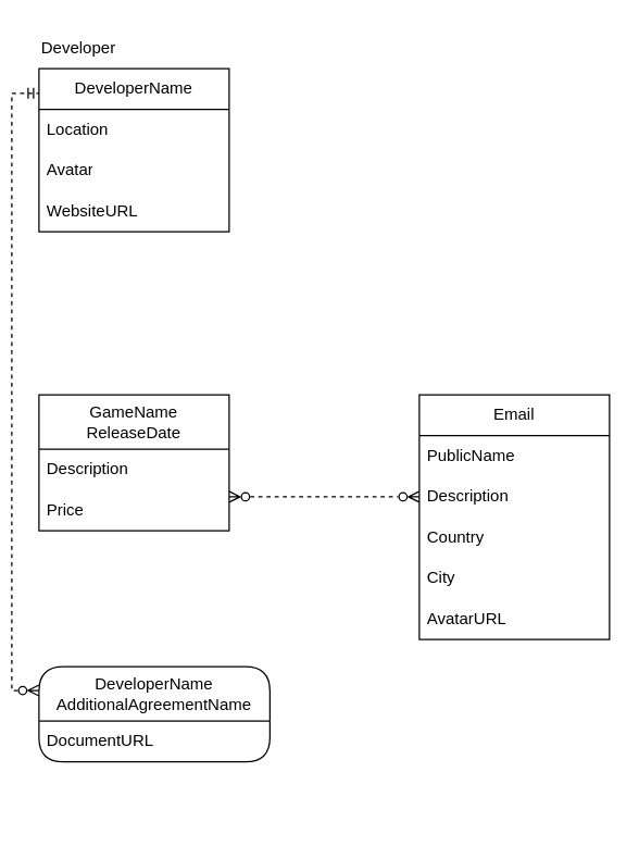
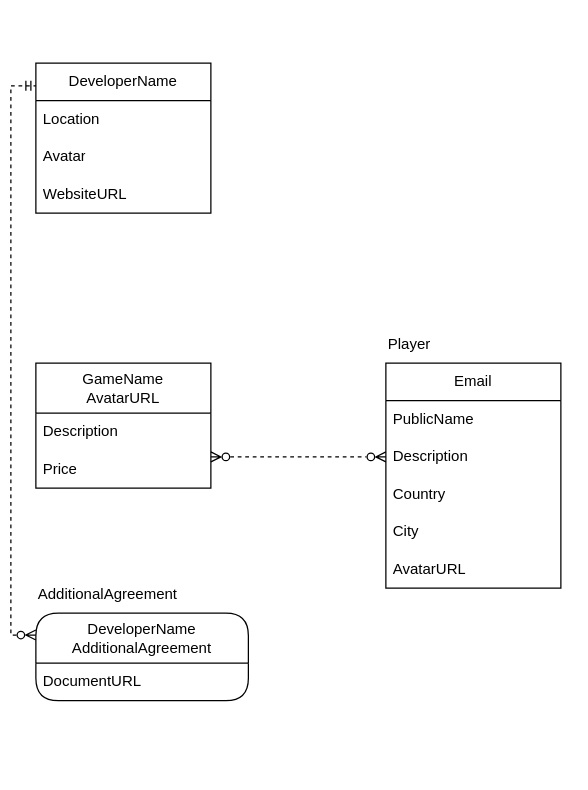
  <mxCell id="0" />
  <mxCell id="1" parent="0" />
  <mxCell id="2" value="" style="group" parent="1" vertex="1" connectable="0"><mxGeometry x="20" y="20" width="140" height="150" as="geometry" /></mxCell>
  <mxCell id="3" value="DeveloperName" style="swimlane;fontStyle=0;childLayout=stackLayout;horizontal=1;startSize=30;horizontalStack=0;resizeParent=1;resizeParentMax=0;resizeLast=0;collapsible=1;marginBottom=0;whiteSpace=wrap;html=1;" parent="2" vertex="1"><mxGeometry y="30" width="140" height="120" as="geometry" /></mxCell>
  <mxCell id="4" value="Location" style="text;strokeColor=none;fillColor=none;align=left;verticalAlign=middle;spacingLeft=4;spacingRight=4;overflow=hidden;points=[[0,0.5],[1,0.5]];portConstraint=eastwest;rotatable=0;whiteSpace=wrap;html=1;" parent="3" vertex="1"><mxGeometry y="30" width="140" height="30" as="geometry" /></mxCell>
  <mxCell id="5" value="Avatar" style="text;strokeColor=none;fillColor=none;align=left;verticalAlign=middle;spacingLeft=4;spacingRight=4;overflow=hidden;points=[[0,0.5],[1,0.5]];portConstraint=eastwest;rotatable=0;whiteSpace=wrap;html=1;" parent="3" vertex="1"><mxGeometry y="60" width="140" height="30" as="geometry" /></mxCell>
  <mxCell id="6" value="WebsiteURL" style="text;strokeColor=none;fillColor=none;align=left;verticalAlign=middle;spacingLeft=4;spacingRight=4;overflow=hidden;points=[[0,0.5],[1,0.5]];portConstraint=eastwest;rotatable=0;whiteSpace=wrap;html=1;" parent="3" vertex="1"><mxGeometry y="90" width="140" height="30" as="geometry" /></mxCell>
- <mxCell id="7" value="&lt;div align=&quot;left&quot;&gt;Developer&lt;/div&gt;" style="text;html=1;align=left;verticalAlign=middle;resizable=0;points=[];autosize=1;strokeColor=none;fillColor=none;" parent="2" vertex="1"><mxGeometry width="80" height="30" as="geometry" /></mxCell>
  <mxCell id="8" value="" style="group;rounded=0;" parent="1" vertex="1" connectable="0"><mxGeometry x="20" y="260" width="140" height="150" as="geometry" /></mxCell>
- <mxCell id="9" value="&lt;div&gt;GameName&lt;/div&gt;&lt;div&gt;ReleaseDate&lt;br&gt;&lt;/div&gt;" style="swimlane;fontStyle=0;childLayout=stackLayout;horizontal=1;startSize=40;horizontalStack=0;resizeParent=1;resizeParentMax=0;resizeLast=0;collapsible=1;marginBottom=0;whiteSpace=wrap;html=1;rounded=0;" parent="8" vertex="1"><mxGeometry y="30" width="140" height="100" as="geometry" /></mxCell>
+ <mxCell id="9" value="&lt;div&gt;GameName&lt;/div&gt;&lt;div&gt;AvatarURL&lt;br&gt;&lt;/div&gt;" style="swimlane;fontStyle=0;childLayout=stackLayout;horizontal=1;startSize=40;horizontalStack=0;resizeParent=1;resizeParentMax=0;resizeLast=0;collapsible=1;marginBottom=0;whiteSpace=wrap;html=1;rounded=0;" parent="8" vertex="1"><mxGeometry y="30" width="140" height="100" as="geometry" /></mxCell>
  <mxCell id="10" value="Description" style="text;strokeColor=none;fillColor=none;align=left;verticalAlign=middle;spacingLeft=4;spacingRight=4;overflow=hidden;points=[[0,0.5],[1,0.5]];portConstraint=eastwest;rotatable=0;whiteSpace=wrap;html=1;" parent="9" vertex="1"><mxGeometry y="40" width="140" height="30" as="geometry" /></mxCell>
  <mxCell id="11" value="Price" style="text;strokeColor=none;fillColor=none;align=left;verticalAlign=middle;spacingLeft=4;spacingRight=4;overflow=hidden;points=[[0,0.5],[1,0.5]];portConstraint=eastwest;rotatable=0;whiteSpace=wrap;html=1;" parent="9" vertex="1"><mxGeometry y="70" width="140" height="30" as="geometry" /></mxCell>
  <mxCell id="12" value="" style="group" parent="1" vertex="1" connectable="0"><mxGeometry x="300" y="260" width="140" height="150" as="geometry" /></mxCell>
  <mxCell id="13" value="Email" style="swimlane;fontStyle=0;childLayout=stackLayout;horizontal=1;startSize=30;horizontalStack=0;resizeParent=1;resizeParentMax=0;resizeLast=0;collapsible=1;marginBottom=0;whiteSpace=wrap;html=1;" parent="12" vertex="1"><mxGeometry y="30" width="140" height="180" as="geometry" /></mxCell>
  <mxCell id="14" value="PublicName" style="text;strokeColor=none;fillColor=none;align=left;verticalAlign=middle;spacingLeft=4;spacingRight=4;overflow=hidden;points=[[0,0.5],[1,0.5]];portConstraint=eastwest;rotatable=0;whiteSpace=wrap;html=1;" parent="13" vertex="1"><mxGeometry y="30" width="140" height="30" as="geometry" /></mxCell>
  <mxCell id="15" value="Description" style="text;strokeColor=none;fillColor=none;align=left;verticalAlign=middle;spacingLeft=4;spacingRight=4;overflow=hidden;points=[[0,0.5],[1,0.5]];portConstraint=eastwest;rotatable=0;whiteSpace=wrap;html=1;" parent="13" vertex="1"><mxGeometry y="60" width="140" height="30" as="geometry" /></mxCell>
  <mxCell id="16" value="Country" style="text;strokeColor=none;fillColor=none;align=left;verticalAlign=middle;spacingLeft=4;spacingRight=4;overflow=hidden;points=[[0,0.5],[1,0.5]];portConstraint=eastwest;rotatable=0;whiteSpace=wrap;html=1;" parent="13" vertex="1"><mxGeometry y="90" width="140" height="30" as="geometry" /></mxCell>
  <mxCell id="17" value="City" style="text;strokeColor=none;fillColor=none;align=left;verticalAlign=middle;spacingLeft=4;spacingRight=4;overflow=hidden;points=[[0,0.5],[1,0.5]];portConstraint=eastwest;rotatable=0;whiteSpace=wrap;html=1;" parent="13" vertex="1"><mxGeometry y="120" width="140" height="30" as="geometry" /></mxCell>
  <mxCell id="18" value="AvatarURL" style="text;strokeColor=none;fillColor=none;align=left;verticalAlign=middle;spacingLeft=4;spacingRight=4;overflow=hidden;points=[[0,0.5],[1,0.5]];portConstraint=eastwest;rotatable=0;whiteSpace=wrap;html=1;" parent="13" vertex="1"><mxGeometry y="150" width="140" height="30" as="geometry" /></mxCell>
+ <mxCell id="19" value="Player" style="text;html=1;align=left;verticalAlign=middle;resizable=0;points=[];autosize=1;strokeColor=none;fillColor=none;" parent="12" vertex="1"><mxGeometry width="60" height="30" as="geometry" /></mxCell>
  <mxCell id="20" style="edgeStyle=orthogonalEdgeStyle;rounded=0;orthogonalLoop=1;jettySize=auto;html=1;exitX=1;exitY=0.75;exitDx=0;exitDy=0;entryX=0;entryY=0.5;entryDx=0;entryDy=0;dashed=1;startArrow=ERzeroToMany;startFill=0;endArrow=ERzeroToMany;endFill=0;" parent="1" source="9" target="15" edge="1"><mxGeometry relative="1" as="geometry" /></mxCell>
  <mxCell id="21" value="" style="group;rounded=0;" parent="1" vertex="1" connectable="0"><mxGeometry x="20" y="460" width="170" height="150" as="geometry" /></mxCell>
- <mxCell id="22" value="&lt;div&gt;DeveloperName&lt;/div&gt;&lt;div&gt;AdditionalAgreementName&lt;br&gt;&lt;/div&gt;" style="swimlane;fontStyle=0;childLayout=stackLayout;horizontal=1;startSize=40;horizontalStack=0;resizeParent=1;resizeParentMax=0;resizeLast=0;collapsible=1;marginBottom=0;whiteSpace=wrap;html=1;rounded=1;" parent="21" vertex="1"><mxGeometry y="30" width="170" height="70" as="geometry" /></mxCell>
+ <mxCell id="22" value="&lt;div&gt;DeveloperName&lt;/div&gt;&lt;div&gt;AdditionalAgreement&lt;br&gt;&lt;/div&gt;" style="swimlane;fontStyle=0;childLayout=stackLayout;horizontal=1;startSize=40;horizontalStack=0;resizeParent=1;resizeParentMax=0;resizeLast=0;collapsible=1;marginBottom=0;whiteSpace=wrap;html=1;rounded=1;" parent="21" vertex="1"><mxGeometry y="30" width="170" height="70" as="geometry" /></mxCell>
  <mxCell id="23" value="DocumentURL" style="text;strokeColor=none;fillColor=none;align=left;verticalAlign=middle;spacingLeft=4;spacingRight=4;overflow=hidden;points=[[0,0.5],[1,0.5]];portConstraint=eastwest;rotatable=0;whiteSpace=wrap;html=1;" parent="22" vertex="1"><mxGeometry y="40" width="170" height="30" as="geometry" /></mxCell>
+ <mxCell id="24" value="AdditionalAgreement" style="text;html=1;align=left;verticalAlign=middle;resizable=0;points=[];autosize=1;strokeColor=none;fillColor=none;" parent="21" vertex="1"><mxGeometry width="130" height="30" as="geometry" /></mxCell>
  <mxCell id="25" style="edgeStyle=orthogonalEdgeStyle;rounded=0;orthogonalLoop=1;jettySize=auto;html=1;exitX=0;exitY=0.25;exitDx=0;exitDy=0;entryX=0;entryY=0.151;entryDx=0;entryDy=0;entryPerimeter=0;startArrow=ERzeroToMany;startFill=0;endArrow=ERmandOne;endFill=0;dashed=1;" parent="1" source="22" target="3" edge="1"><mxGeometry relative="1" as="geometry" /></mxCell>
